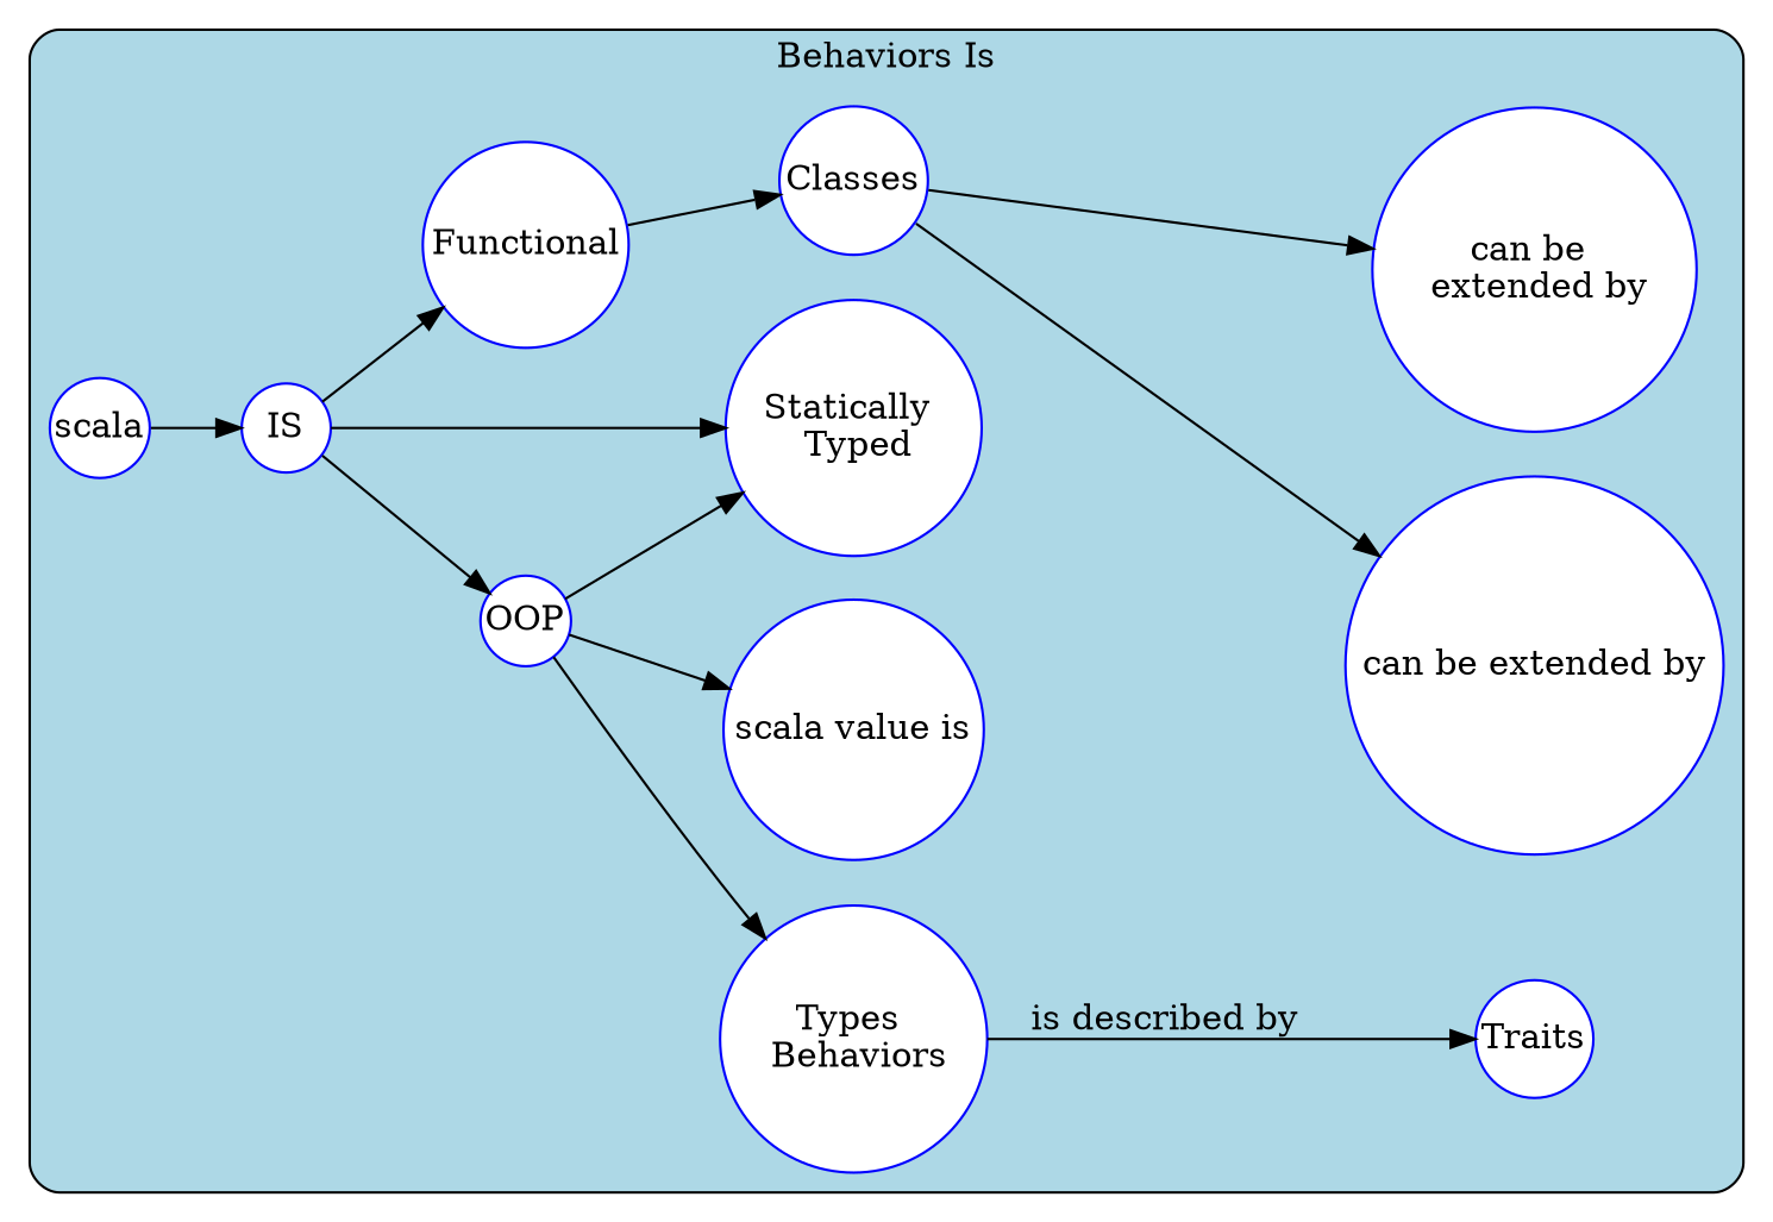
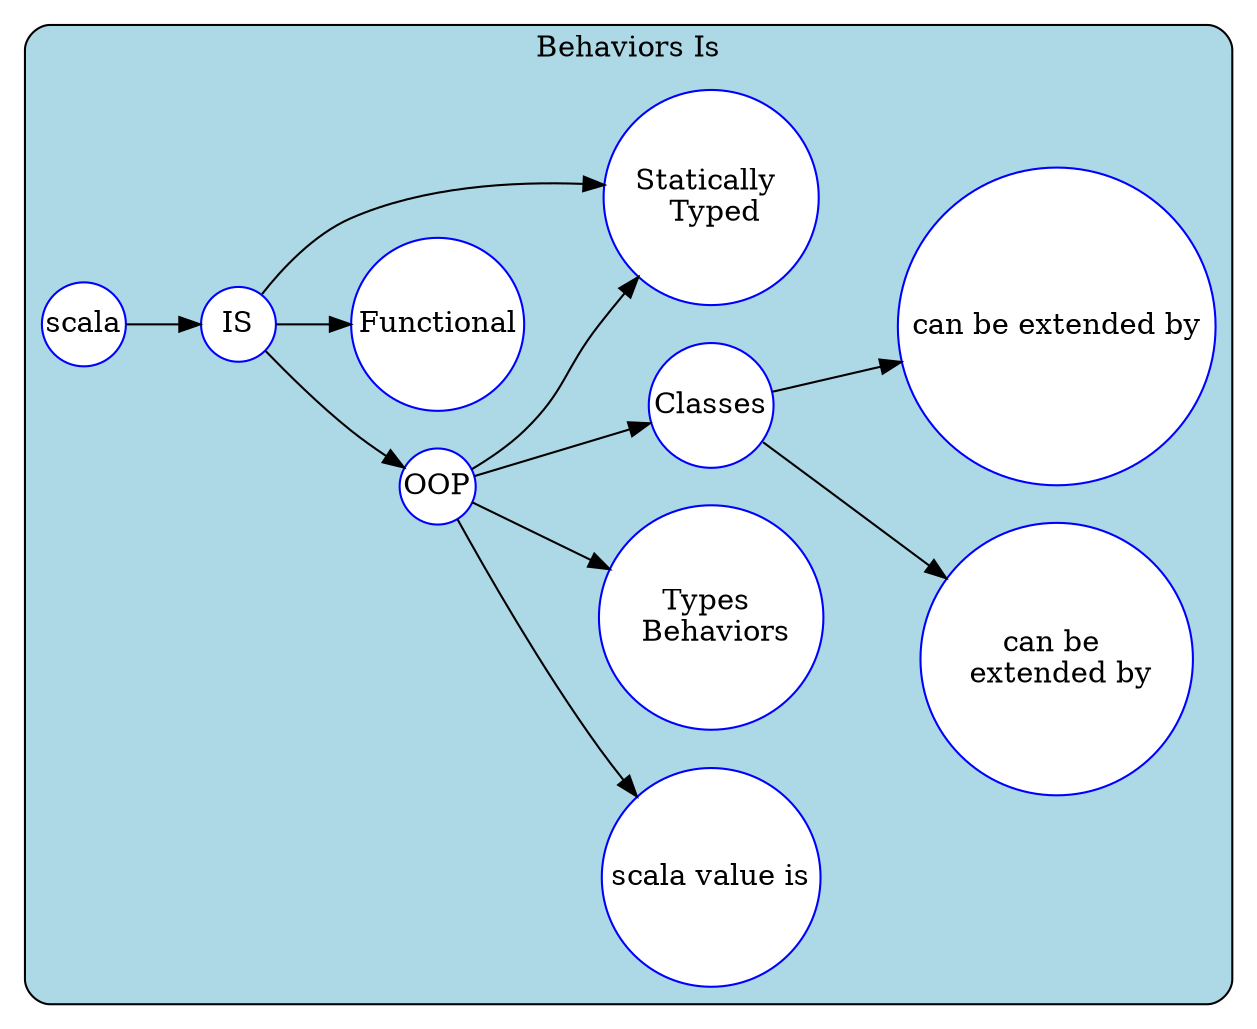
  digraph {
    compound=true
    rankdir=LR
    node [color=blue fillcolor=white margin=0 shape=circle style=filled]
    scala
    IS
    OOP
    Functional
    "Statically \n Typed"
    n6 [label="scala value is"]
    "Types \n Behaviors"
    Classes
-   Traits
    n10 [label="can be \n extended by"]
    n11 [label="can be extended by"]
    subgraph cluster_1 {
      bgcolor=lightblue
      label="Behaviors Is"
      style=rounded
      scala
      IS
      OOP
      Functional
      "Statically \n Typed"
      n6
      "Types \n Behaviors"
      Classes
-     Traits
      n10
      n11
    }
    scala -> IS
    IS -> OOP
    IS -> Functional
    IS -> "Statically \n Typed"
    OOP -> "Statically \n Typed"
    OOP -> n6
    OOP -> "Types \n Behaviors"
-   Functional -> Classes
-   "Types \n Behaviors" -> Traits [label="is described by"]
+   OOP -> Classes
    Classes -> n10
    Classes -> n11
  }
